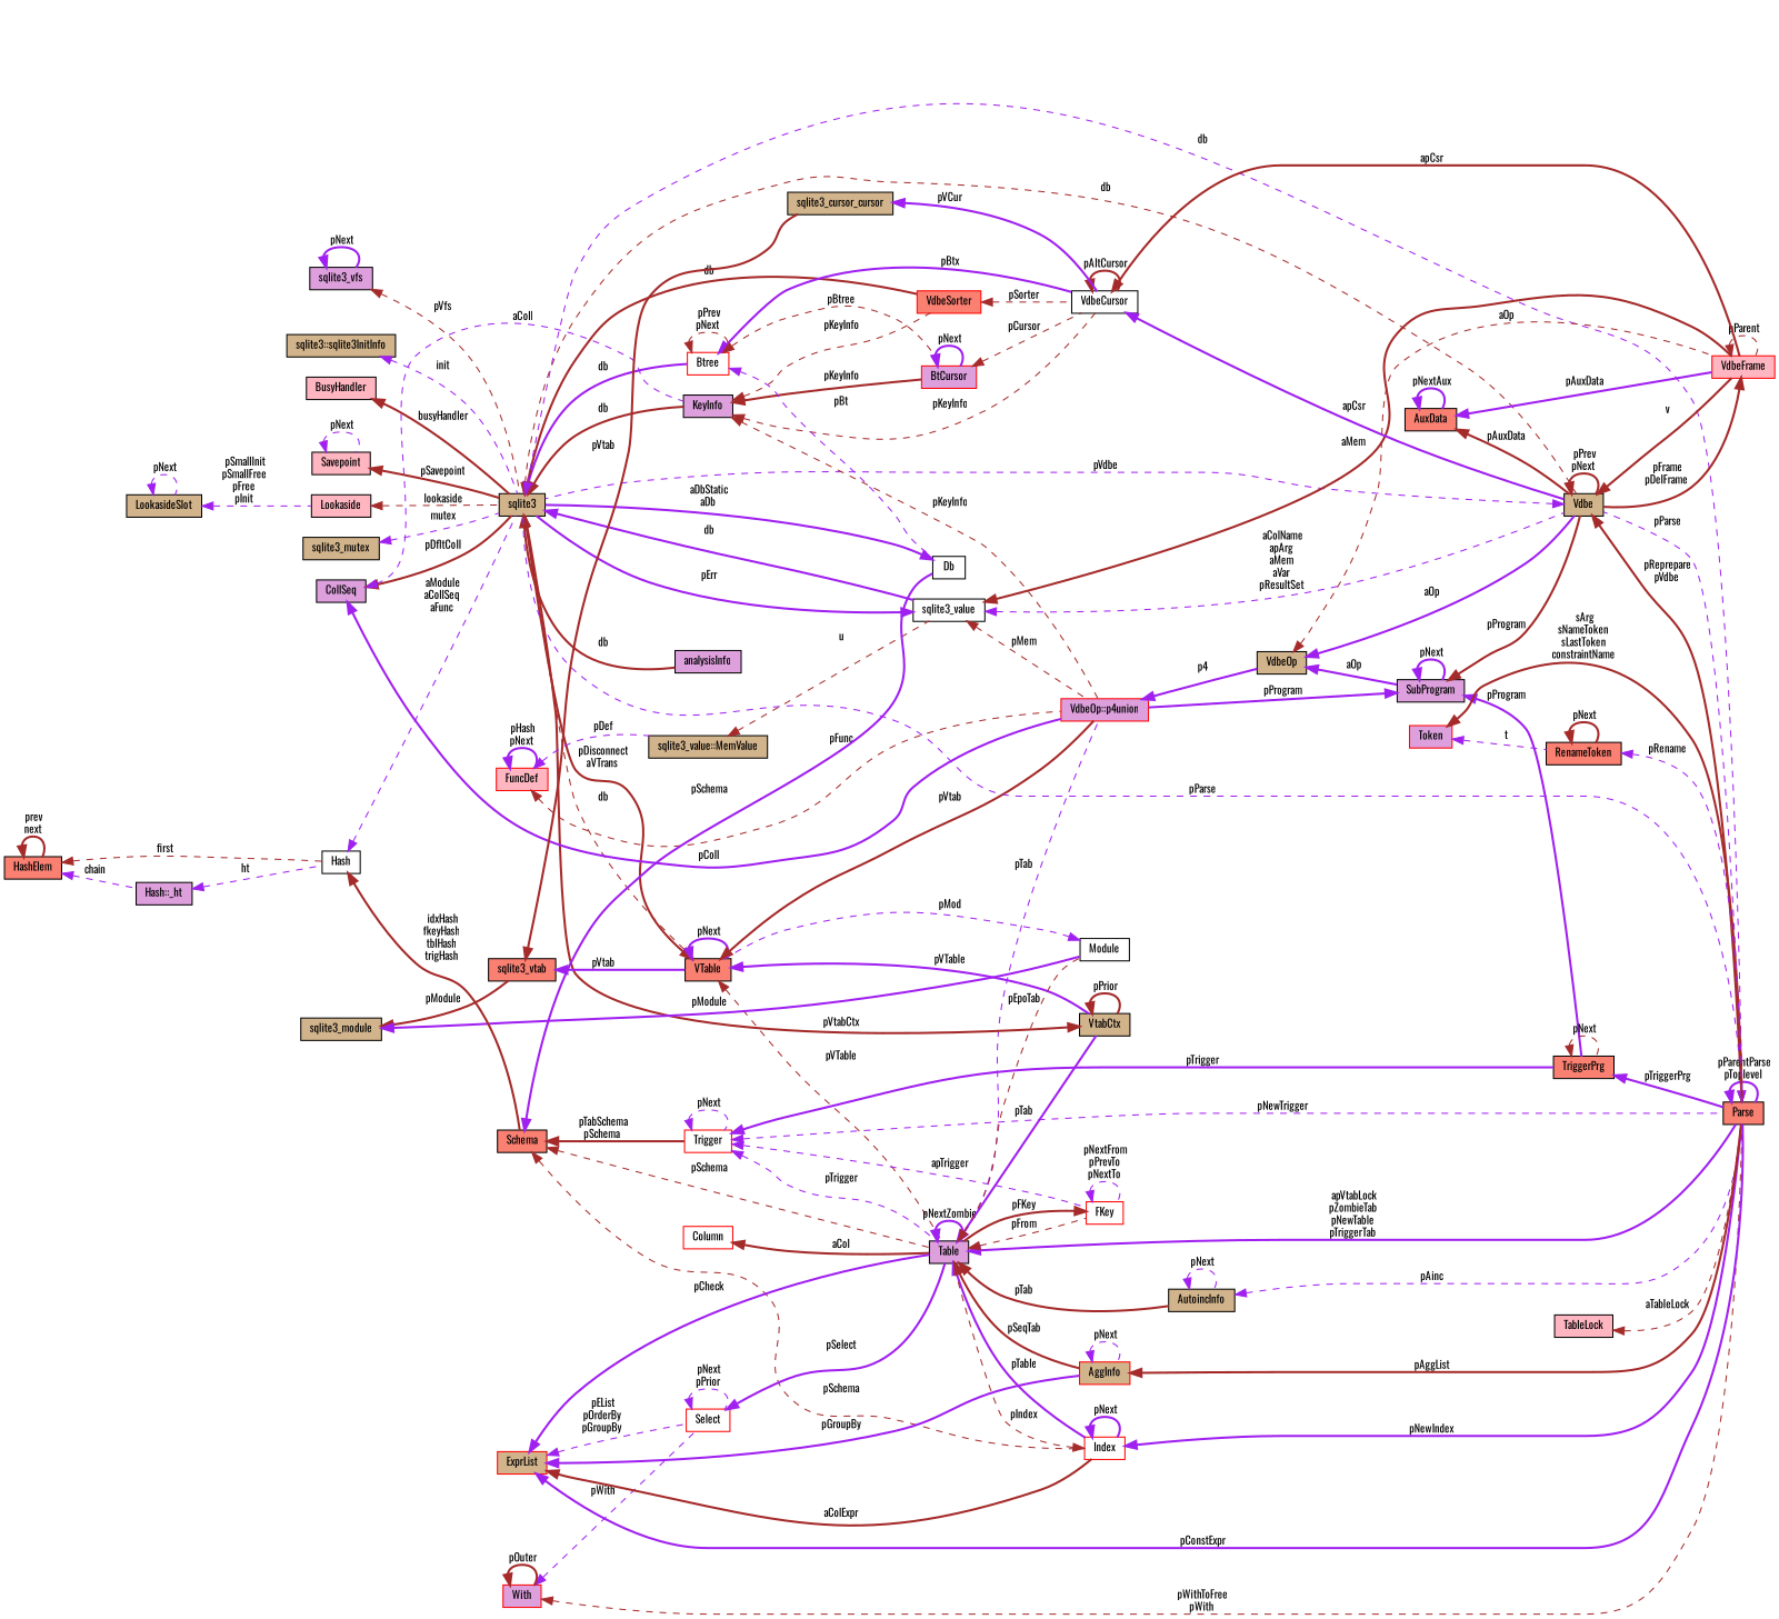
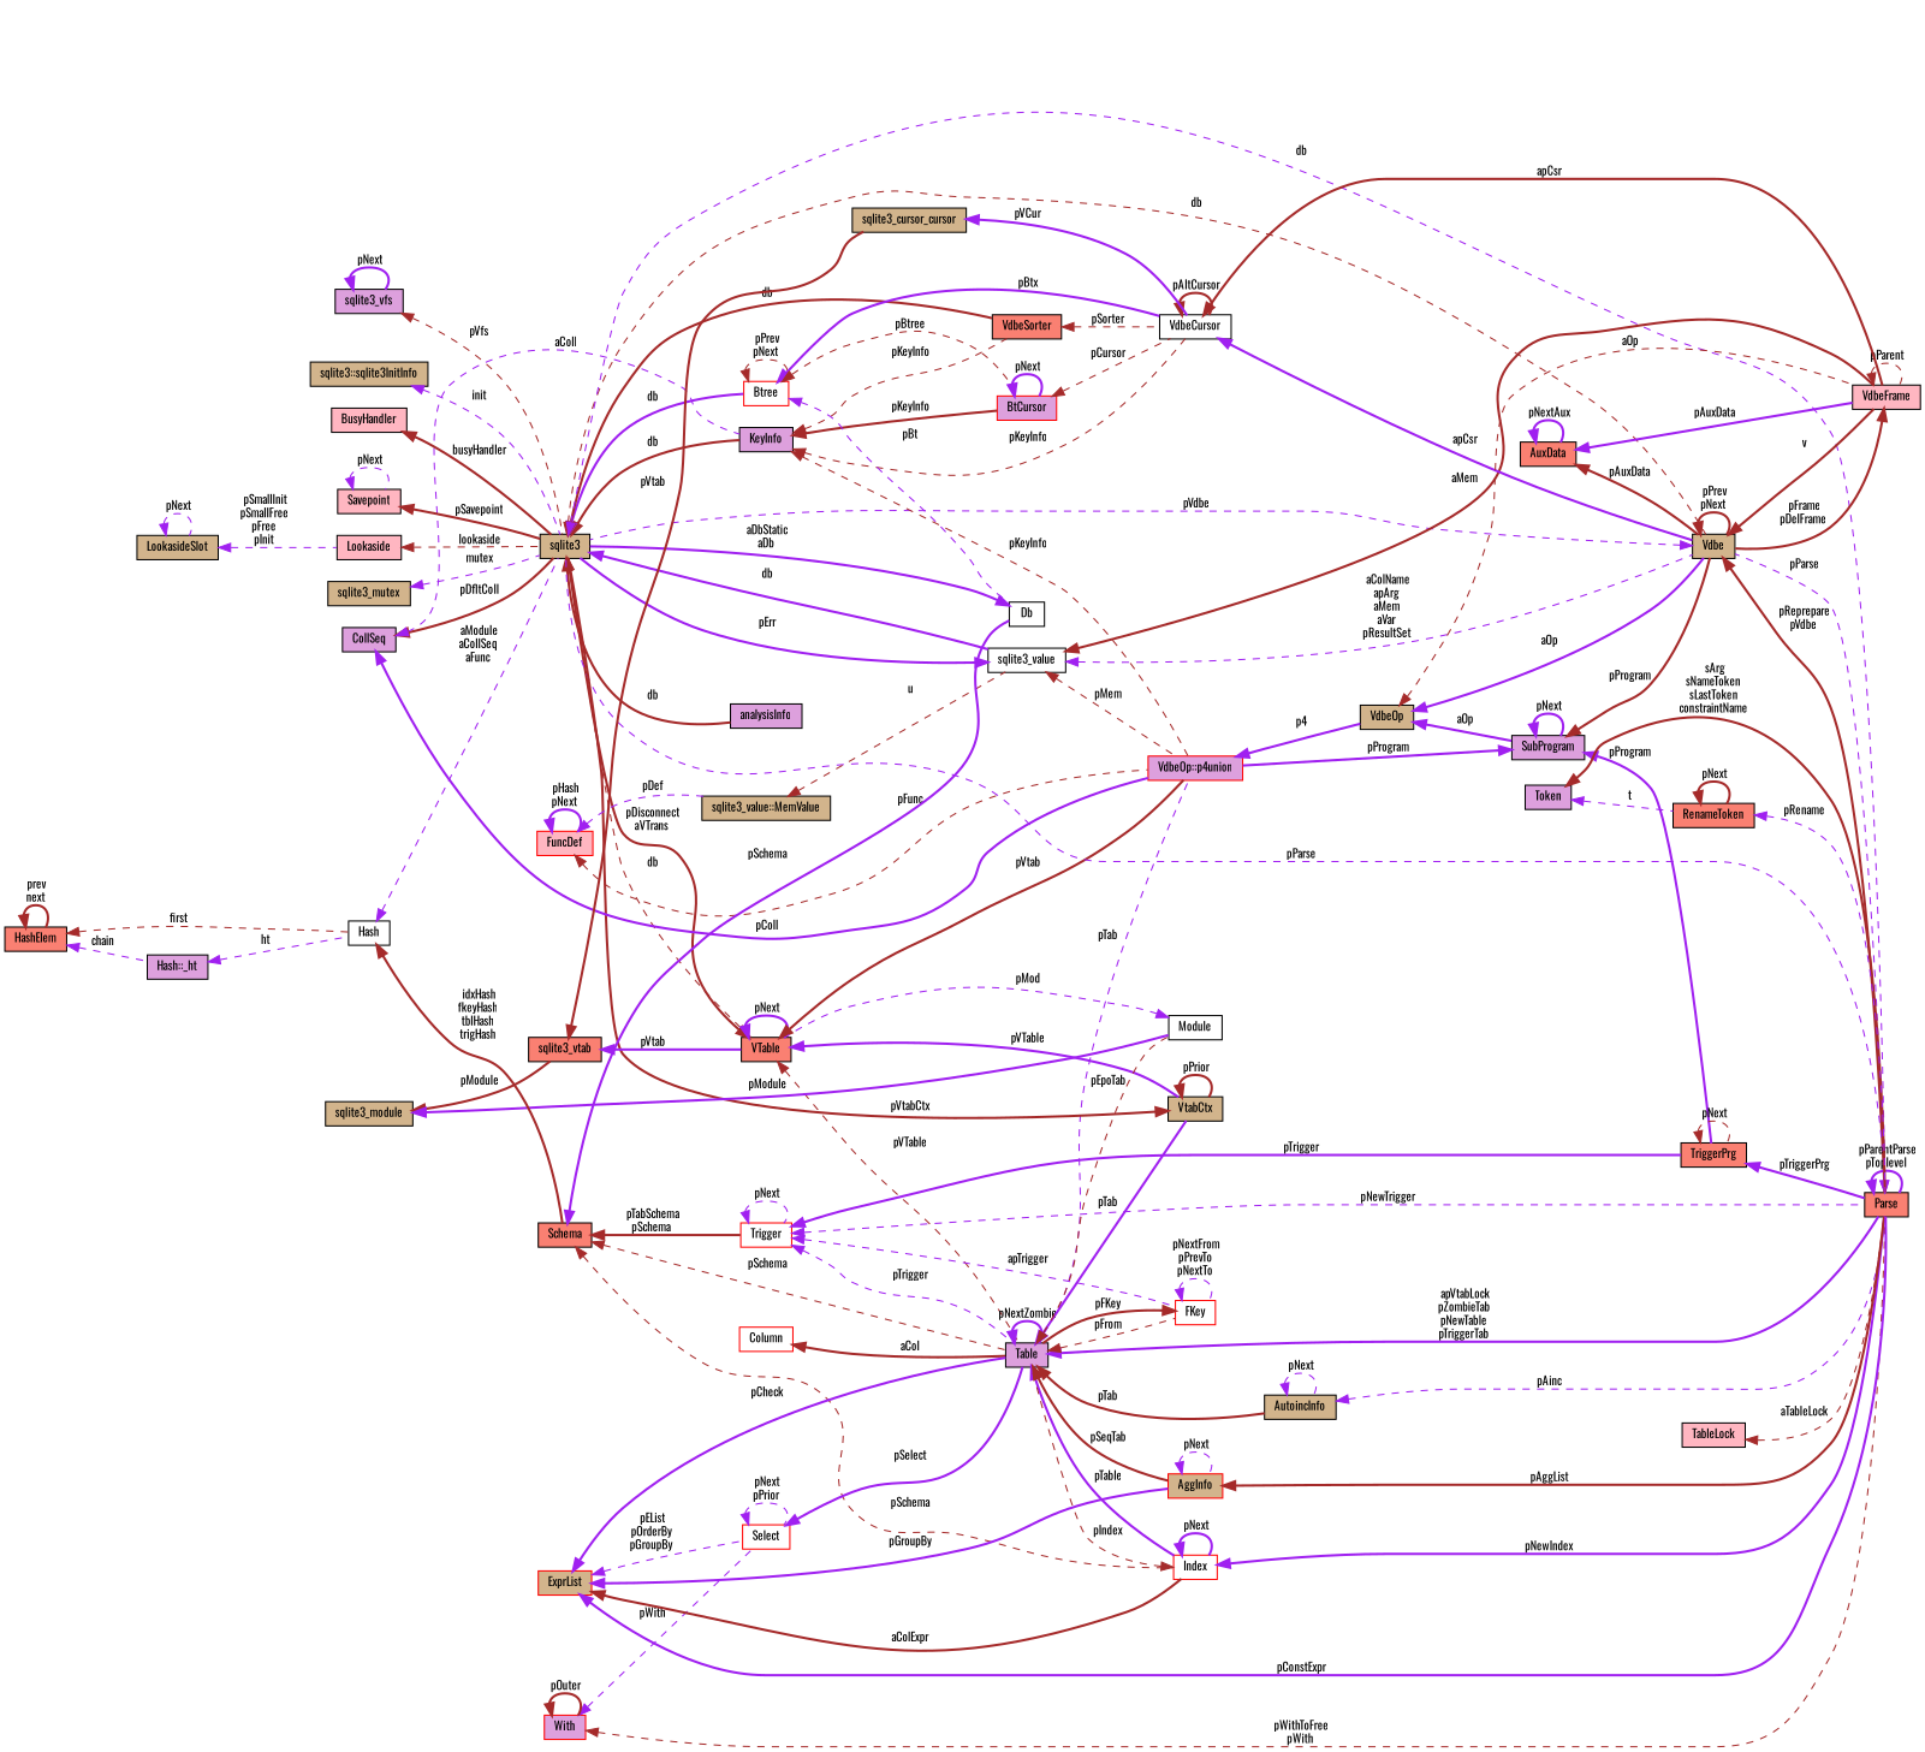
  digraph {
    fontname=Oswald
    rankdir=LR
    node [color=black fillcolor=tan fontname=Oswald fontsize=10 shape=record style=filled]
    edge [color=purple dir=back fontname=Oswald fontsize=10 labelfontname=Helvetica labelfontsize=10 style=bold]
    n1 [fillcolor=plum fontcolor=black height=0.2 label=analysisInfo width=0.4]
    n2 [height=0.2 label=sqlite3 width=0.4]
    n3 [height=0.2 label=Vdbe width=0.4]
    n4 [fillcolor=white height=0.2 label=sqlite3_value width=0.4]
    n5 [fillcolor=plum height=0.2 label=KeyInfo width=0.4]
    n6 [color=red fillcolor=white height=0.2 label=Btree width=0.4]
-   n7 [color=red fillcolor=salmon height=0.2 label=VdbeSorter width=0.4]
+   n7 [fillcolor=salmon height=0.2 label=VdbeSorter width=0.4]
    n8 [fillcolor=salmon height=0.2 label=VTable width=0.4]
    n9 [fillcolor=salmon height=0.2 label=Parse width=0.4]
-   n10 [color=red fillcolor=lightpink height=0.2 label=VdbeFrame width=0.4]
+   n10 [fillcolor=lightpink height=0.2 label=VdbeFrame width=0.4]
    n11 [color=red fillcolor=plum height=0.2 label="VdbeOp::p4union" width=0.4]
    n12 [fillcolor=white height=0.2 label=VdbeCursor width=0.4]
    n13 [color=red fillcolor=plum height=0.2 label=BtCursor width=0.4]
    n14 [fillcolor=white height=0.2 label=Db width=0.4]
    n15 [fillcolor=plum height=0.2 label=Table width=0.4]
    n16 [height=0.2 label=VtabCtx width=0.4]
    n17 [height=0.2 label=VdbeOp width=0.4]
    n18 [height=0.2 label="sqlite3_value::MemValue" width=0.4]
    n19 [color=red fillcolor=lightpink height=0.2 label=FuncDef width=0.4]
    n20 [fillcolor=salmon height=0.2 label=AuxData width=0.4]
    n21 [fillcolor=plum height=0.2 label=CollSeq width=0.4]
    n22 [height=0.2 label=sqlite3_cursor_cursor width=0.4]
    n23 [fillcolor=salmon height=0.2 label=sqlite3_vtab width=0.4]
    n24 [height=0.2 label=sqlite3_module width=0.4]
    n25 [fillcolor=white height=0.2 label=Module width=0.4]
    n26 [fillcolor=plum height=0.2 label=SubProgram width=0.4]
    n27 [fillcolor=salmon height=0.2 label=TriggerPrg width=0.4]
    n28 [color=red fillcolor=white height=0.2 label=FKey width=0.4]
    n29 [color=red fillcolor=white height=0.2 label=Index width=0.4]
    n30 [height=0.2 label=AutoincInfo width=0.4]
    n31 [color=red height=0.2 label=AggInfo width=0.4]
    n32 [fillcolor=salmon height=0.2 label=Schema width=0.4]
    n33 [color=red fillcolor=white height=0.2 label=Trigger width=0.4]
    n34 [fillcolor=white height=0.2 label=Hash width=0.4]
    n35 [fillcolor=plum height=0.2 label="Hash::_ht" width=0.4]
    n36 [fillcolor=salmon height=0.2 label=HashElem width=0.4]
    n37 [color=red fillcolor=white height=0.2 label=Column width=0.4]
    n38 [color=red fillcolor=white height=0.2 label=Select width=0.4]
    n39 [color=red fillcolor=plum height=0.2 label=With width=0.4]
    n40 [color=red height=0.2 label=ExprList width=0.4]
    n41 [fillcolor=lightpink height=0.2 label=TableLock width=0.4]
-   n42 [color=red fillcolor=plum height=0.2 label=Token width=0.4]
+   n42 [fillcolor=plum height=0.2 label=Token width=0.4]
    n43 [fillcolor=salmon height=0.2 label=RenameToken width=0.4]
    n44 [fillcolor=lightpink height=0.2 label=Savepoint width=0.4]
    n45 [fillcolor=lightpink height=0.2 label=Lookaside width=0.4]
    n46 [height=0.2 label=LookasideSlot width=0.4]
    n47 [height=0.2 label=sqlite3_mutex width=0.4]
    n48 [fillcolor=plum height=0.2 label=sqlite3_vfs width=0.4]
    n49 [height=0.2 label="sqlite3::sqlite3InitInfo" width=0.4]
    n50 [fillcolor=lightpink height=0.2 label=BusyHandler width=0.4]
    n2 -> n1 [color=brown label=" db"]
    n2 -> n3 [color=brown label=" db" style=dashed]
    n2 -> n4 [label=" db"]
    n2 -> n5 [color=brown label=" db"]
    n2 -> n6 [label=" db"]
    n2 -> n7 [color=brown label=" db"]
    n2 -> n8 [color=brown label=" db" style=dashed]
    n2 -> n9 [label=" db" style=dashed]
    n3 -> n2 [label=" pVdbe" style=dashed]
    n3 -> n3 [color=brown label=" pPrev\npNext"]
    n3 -> n9 [color=brown label=" pReprepare\npVdbe"]
    n3 -> n10 [color=brown label=" v"]
    n4 -> n2 [label=" pErr"]
    n4 -> n3 [label=" aColName\napArg\naMem\naVar\npResultSet" style=dashed]
    n4 -> n10 [color=brown label=" aMem"]
    n4 -> n11 [color=brown label=" pMem" style=dashed]
    n5 -> n7 [color=brown label=" pKeyInfo" style=dashed]
    n5 -> n11 [color=brown label=" pKeyInfo" style=dashed]
    n5 -> n12 [color=brown label=" pKeyInfo" style=dashed]
    n5 -> n13 [color=brown label=" pKeyInfo"]
    n6 -> n6 [color=brown label=" pPrev\npNext" style=dashed]
    n6 -> n12 [label=" pBtx"]
    n6 -> n13 [color=brown label=" pBtree" style=dashed]
    n6 -> n14 [label=" pBt" style=dashed]
    n7 -> n12 [color=brown label=" pSorter" style=dashed]
    n8 -> n2 [color=brown label=" pDisconnect\naVTrans"]
    n8 -> n8 [label=" pNext"]
    n8 -> n11 [color=brown label=" pVtab"]
    n8 -> n15 [color=brown label=" pVTable" style=dashed]
    n8 -> n16 [label=" pVTable"]
    n9 -> n2 [label=" pParse" style=dashed]
    n9 -> n3 [label=" pParse" style=dashed]
    n9 -> n9 [label=" pParentParse\npToplevel"]
    n10 -> n3 [color=brown label=" pFrame\npDelFrame"]
    n10 -> n10 [color=brown label=" pParent" style=dashed]
    n11 -> n17 [label=" p4"]
    n12 -> n3 [label=" apCsr"]
    n12 -> n10 [color=brown label=" apCsr"]
    n12 -> n12 [color=brown label=" pAltCursor"]
    n13 -> n12 [color=brown label=" pCursor" style=dashed]
    n13 -> n13 [label=" pNext"]
    n14 -> n2 [label=" aDbStatic\naDb"]
    n15 -> n9 [label=" apVtabLock\npZombieTab\npNewTable\npTriggerTab"]
    n15 -> n11 [label=" pTab" style=dashed]
    n15 -> n15 [label=" pNextZombie"]
    n15 -> n16 [label=" pTab"]
    n15 -> n25 [color=brown label=" pEpoTab" style=dashed]
    n15 -> n28 [color=brown label=" pFrom" style=dashed]
    n15 -> n29 [label=" pTable"]
    n15 -> n30 [color=brown label=" pTab"]
    n15 -> n31 [color=brown label=" pSeqTab"]
    n16 -> n2 [color=brown label=" pVtabCtx"]
    n16 -> n16 [color=brown label=" pPrior"]
    n17 -> n3 [label=" aOp"]
    n17 -> n10 [color=brown label=" aOp" style=dashed]
    n17 -> n26 [label=" aOp"]
    n18 -> n4 [color=brown label=" u" style=dashed]
    n19 -> n11 [color=brown label=" pFunc" style=dashed]
    n19 -> n18 [label=" pDef" style=dashed]
    n19 -> n19 [label=" pHash\npNext"]
    n20 -> n3 [color=brown label=" pAuxData"]
    n20 -> n10 [label=" pAuxData"]
    n20 -> n20 [label=" pNextAux"]
    n21 -> n2 [color=brown label=" pDfltColl"]
    n21 -> n5 [label=" aColl" style=dashed]
    n21 -> n11 [label=" pColl"]
    n22 -> n12 [label=" pVCur"]
    n23 -> n8 [label=" pVtab"]
    n23 -> n22 [color=brown label=" pVtab"]
    n24 -> n23 [color=brown label=" pModule"]
    n24 -> n25 [label=" pModule"]
    n25 -> n8 [label=" pMod" style=dashed]
    n26 -> n3 [color=brown label=" pProgram"]
    n26 -> n11 [label=" pProgram"]
    n26 -> n26 [label=" pNext"]
    n26 -> n27 [label=" pProgram"]
    n27 -> n9 [label=" pTriggerPrg"]
    n27 -> n27 [color=brown label=" pNext" style=dashed]
    n28 -> n15 [color=brown label=" pFKey"]
    n28 -> n28 [label=" pNextFrom\npPrevTo\npNextTo" style=dashed]
    n29 -> n9 [label=" pNewIndex"]
    n29 -> n15 [color=brown label=" pIndex" style=dashed]
    n29 -> n29 [label=" pNext"]
    n30 -> n9 [label=" pAinc" style=dashed]
    n30 -> n30 [label=" pNext" style=dashed]
    n31 -> n9 [color=brown label=" pAggList"]
    n31 -> n31 [label=" pNext" style=dashed]
    n32 -> n14 [label=" pSchema"]
    n32 -> n15 [color=brown label=" pSchema" style=dashed]
    n32 -> n29 [color=brown label=" pSchema" style=dashed]
    n32 -> n33 [color=brown label=" pTabSchema\npSchema"]
    n33 -> n9 [label=" pNewTrigger" style=dashed]
    n33 -> n15 [label=" pTrigger" style=dashed]
    n33 -> n27 [label=" pTrigger"]
    n33 -> n28 [label=" apTrigger" style=dashed]
    n33 -> n33 [label=" pNext" style=dashed]
    n34 -> n2 [label=" aModule\naCollSeq\naFunc" style=dashed]
    n34 -> n32 [color=brown label=" idxHash\nfkeyHash\ntblHash\ntrigHash"]
    n35 -> n34 [label=" ht" style=dashed]
    n36 -> n34 [color=brown label=" first" style=dashed]
    n36 -> n35 [label=" chain" style=dashed]
    n36 -> n36 [color=brown label=" prev\nnext"]
    n37 -> n15 [color=brown label=" aCol"]
    n38 -> n15 [label=" pSelect"]
    n38 -> n38 [label=" pNext\npPrior" style=dashed]
    n39 -> n9 [color=brown label=" pWithToFree\npWith" style=dashed]
    n39 -> n38 [label=" pWith" style=dashed]
    n39 -> n39 [color=brown label=" pOuter"]
    n40 -> n9 [label=" pConstExpr"]
    n40 -> n15 [label=" pCheck"]
    n40 -> n29 [color=brown label=" aColExpr"]
    n40 -> n31 [label=" pGroupBy"]
    n40 -> n38 [label=" pEList\npOrderBy\npGroupBy" style=dashed]
    n41 -> n9 [color=brown label=" aTableLock" style=dashed]
    n42 -> n9 [color=brown label=" sArg\nsNameToken\nsLastToken\nconstraintName"]
    n42 -> n43 [label=" t" style=dashed]
    n43 -> n9 [label=" pRename" style=dashed]
    n43 -> n43 [color=brown label=" pNext"]
    n44 -> n2 [color=brown label=" pSavepoint"]
    n44 -> n44 [label=" pNext" style=dashed]
    n45 -> n2 [color=brown label=" lookaside" style=dashed]
    n46 -> n45 [label=" pSmallInit\npSmallFree\npFree\npInit" style=dashed]
    n46 -> n46 [label=" pNext" style=dashed]
    n47 -> n2 [label=" mutex" style=dashed]
    n48 -> n2 [color=brown label=" pVfs" style=dashed]
    n48 -> n48 [label=" pNext"]
    n49 -> n2 [label=" init" style=dashed]
    n50 -> n2 [color=brown label=" busyHandler"]
  }
